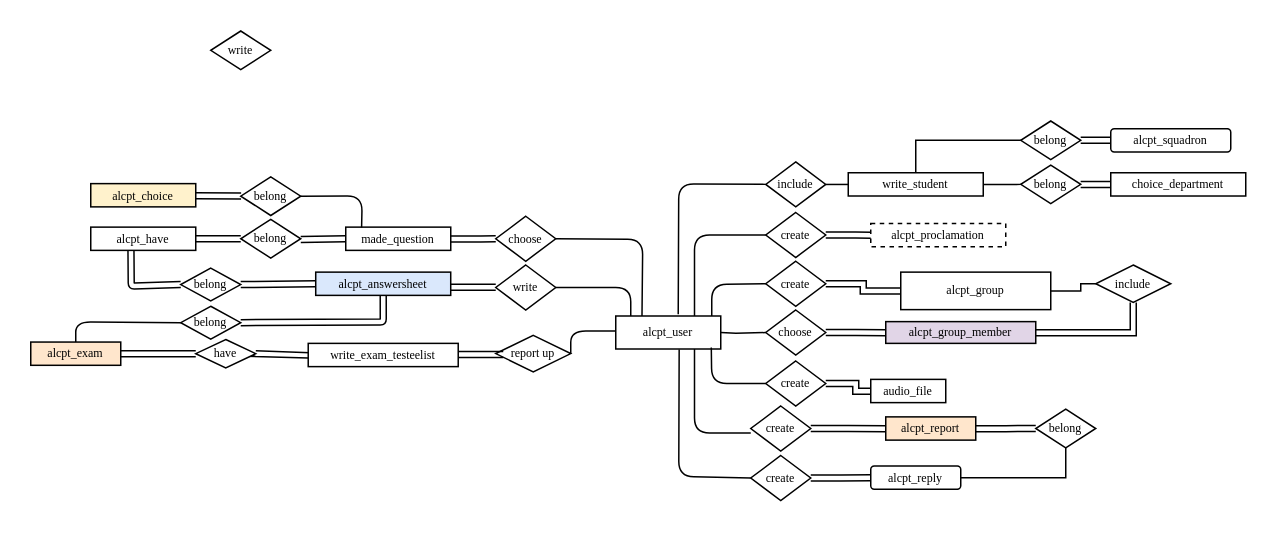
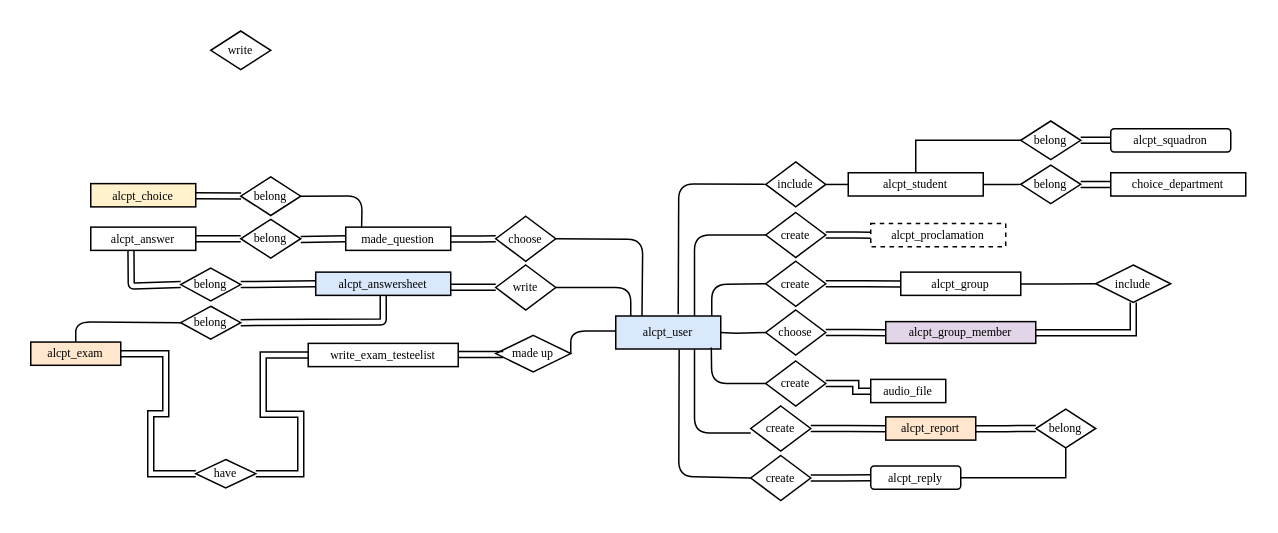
  <mxCell id="0" />
  <mxCell id="1" parent="0" />
  <mxCell id="2" value="" style="edgeStyle=orthogonalEdgeStyle;rounded=0;orthogonalLoop=1;jettySize=auto;html=1;endArrow=none;endFill=0;shape=link;exitX=1;exitY=0.5;exitDx=0;exitDy=0;" edge="1" parent="1" source="22" target="6"><mxGeometry relative="1" as="geometry"><mxPoint x="559.936" y="221.034" as="sourcePoint" /></mxGeometry></mxCell>
  <mxCell id="3" value="" style="edgeStyle=orthogonalEdgeStyle;rounded=0;orthogonalLoop=1;jettySize=auto;html=1;endArrow=none;endFill=0;" edge="1" parent="1" target="7"><mxGeometry relative="1" as="geometry"><mxPoint x="510.064" y="221.034" as="sourcePoint" /></mxGeometry></mxCell>
  <mxCell id="4" style="edgeStyle=orthogonalEdgeStyle;rounded=0;orthogonalLoop=1;jettySize=auto;html=1;exitX=0.5;exitY=1;exitDx=0;exitDy=0;endArrow=none;endFill=0;" edge="1" parent="1"><mxGeometry relative="1" as="geometry"><mxPoint x="535" y="234.5" as="sourcePoint" /><mxPoint x="535" y="234.5" as="targetPoint" /></mxGeometry></mxCell>
  <mxCell id="5" value="" style="edgeStyle=orthogonalEdgeStyle;shape=link;rounded=0;orthogonalLoop=1;jettySize=auto;html=1;endArrow=none;endFill=0;" edge="1" parent="1" source="6" target="12"><mxGeometry relative="1" as="geometry" /></mxCell>
  <mxCell id="6" value="alcpt_group_member" style="whiteSpace=wrap;html=1;rounded=0;shadow=0;fontFamily=Verdana;fontSize=8;strokeWidth=1;fillColor=#e1d5e7;" vertex="1" parent="1"><mxGeometry x="590" y="213.75" width="100" height="14.5" as="geometry" /></mxCell>
- <mxCell id="7" value="alcpt_user" style="whiteSpace=wrap;html=1;rounded=0;shadow=0;fontFamily=Verdana;fontSize=8;strokeWidth=1;" vertex="1" parent="1"><mxGeometry x="410" y="210" width="70" height="22" as="geometry" /></mxCell>
+ <mxCell id="7" value="alcpt_user" style="whiteSpace=wrap;html=1;rounded=0;shadow=0;fontFamily=Verdana;fontSize=8;strokeWidth=1;fillColor=#dae8fc;" vertex="1" parent="1"><mxGeometry x="410" y="210" width="70" height="22" as="geometry" /></mxCell>
  <mxCell id="8" value="" style="endArrow=none;html=1;entryX=0;entryY=0.5;entryDx=0;entryDy=0;" edge="1" parent="1" target="20"><mxGeometry width="50" height="50" relative="1" as="geometry"><mxPoint x="474" y="210" as="sourcePoint" /><mxPoint x="510" y="185" as="targetPoint" /><Array as="points"><mxPoint x="474" y="189" /></Array></mxGeometry></mxCell>
  <mxCell id="9" value="" style="edgeStyle=orthogonalEdgeStyle;rounded=0;orthogonalLoop=1;jettySize=auto;html=1;endArrow=none;endFill=0;" edge="1" parent="1" source="10" target="12"><mxGeometry relative="1" as="geometry" /></mxCell>
- <mxCell id="10" value="alcpt_group" style="whiteSpace=wrap;html=1;rounded=0;shadow=0;fontFamily=Verdana;fontSize=8;strokeWidth=1;" vertex="1" parent="1"><mxGeometry x="600" y="180.75" width="100" height="25" as="geometry" /></mxCell>
+ <mxCell id="10" value="alcpt_group" style="whiteSpace=wrap;html=1;rounded=0;shadow=0;fontFamily=Verdana;fontSize=8;strokeWidth=1;" vertex="1" parent="1"><mxGeometry x="600" y="180.75" width="80" height="15.5" as="geometry" /></mxCell>
  <mxCell id="11" value="" style="edgeStyle=orthogonalEdgeStyle;shape=link;rounded=0;orthogonalLoop=1;jettySize=auto;html=1;endArrow=none;endFill=0;exitX=1;exitY=0.5;exitDx=0;exitDy=0;" edge="1" parent="1" source="20" target="10"><mxGeometry relative="1" as="geometry"><mxPoint x="559.943" y="185.034" as="sourcePoint" /><mxPoint x="680" y="185" as="targetPoint" /></mxGeometry></mxCell>
  <mxCell id="12" value="include" style="rhombus;whiteSpace=wrap;html=1;rounded=0;shadow=0;fontFamily=Verdana;fontSize=8;strokeWidth=1;" vertex="1" parent="1"><mxGeometry x="730" y="176" width="50" height="25" as="geometry" /></mxCell>
  <mxCell id="13" value="alcpt_proclamation" style="whiteSpace=wrap;html=1;rounded=0;shadow=0;fontFamily=Verdana;fontSize=8;strokeWidth=1;dashed=1;" vertex="1" parent="1"><mxGeometry x="580" y="148.25" width="90" height="15.5" as="geometry" /></mxCell>
  <mxCell id="14" value="" style="edgeStyle=orthogonalEdgeStyle;shape=link;rounded=0;orthogonalLoop=1;jettySize=auto;html=1;endArrow=none;endFill=0;exitX=1;exitY=0.5;exitDx=0;exitDy=0;" edge="1" parent="1" source="21" target="13"><mxGeometry relative="1" as="geometry"><mxPoint x="559.943" y="145.034" as="sourcePoint" /></mxGeometry></mxCell>
  <mxCell id="15" value="" style="endArrow=none;html=1;entryX=0;entryY=0.5;entryDx=0;entryDy=0;exitX=0.75;exitY=0;exitDx=0;exitDy=0;edgeStyle=orthogonalEdgeStyle;" edge="1" parent="1" source="7" target="21"><mxGeometry width="50" height="50" relative="1" as="geometry"><mxPoint x="490" y="220" as="sourcePoint" /><mxPoint x="510" y="145" as="targetPoint" /></mxGeometry></mxCell>
  <mxCell id="16" value="&lt;font style=&quot;font-size: 8px&quot;&gt;create&lt;/font&gt;" style="rhombus;whiteSpace=wrap;html=1;rounded=0;shadow=0;labelBackgroundColor=none;strokeWidth=1;fontFamily=Verdana;fontSize=8;align=center;" vertex="1" parent="1"><mxGeometry x="510" y="240" width="40" height="30" as="geometry" /></mxCell>
  <mxCell id="17" value="" style="endArrow=none;html=1;entryX=0;entryY=0.5;entryDx=0;entryDy=0;exitX=0.91;exitY=0.953;exitDx=0;exitDy=0;exitPerimeter=0;" edge="1" parent="1" source="7" target="16"><mxGeometry width="50" height="50" relative="1" as="geometry"><mxPoint x="490" y="220" as="sourcePoint" /><mxPoint x="520" y="195" as="targetPoint" /><Array as="points"><mxPoint x="474" y="255" /></Array></mxGeometry></mxCell>
  <mxCell id="18" value="audio_file" style="whiteSpace=wrap;html=1;rounded=0;shadow=0;fontFamily=Verdana;fontSize=8;strokeWidth=1;" vertex="1" parent="1"><mxGeometry x="580" y="252.25" width="50" height="15.5" as="geometry" /></mxCell>
  <mxCell id="19" value="" style="edgeStyle=orthogonalEdgeStyle;shape=link;rounded=0;orthogonalLoop=1;jettySize=auto;html=1;endArrow=none;endFill=0;" edge="1" parent="1" source="16" target="18"><mxGeometry relative="1" as="geometry"><mxPoint x="560" y="255" as="sourcePoint" /><mxPoint x="650" y="255" as="targetPoint" /></mxGeometry></mxCell>
  <mxCell id="20" value="&lt;font style=&quot;font-size: 8px&quot;&gt;create&lt;/font&gt;" style="rhombus;whiteSpace=wrap;html=1;rounded=0;shadow=0;labelBackgroundColor=none;strokeWidth=1;fontFamily=Verdana;fontSize=8;align=center;" vertex="1" parent="1"><mxGeometry x="510" y="173.5" width="40" height="30" as="geometry" /></mxCell>
  <mxCell id="21" value="&lt;font style=&quot;font-size: 8px&quot;&gt;create&lt;/font&gt;" style="rhombus;whiteSpace=wrap;html=1;rounded=0;shadow=0;labelBackgroundColor=none;strokeWidth=1;fontFamily=Verdana;fontSize=8;align=center;" vertex="1" parent="1"><mxGeometry x="510" y="141" width="40" height="30" as="geometry" /></mxCell>
  <mxCell id="22" value="&lt;font style=&quot;font-size: 8px&quot;&gt;choose&lt;/font&gt;" style="rhombus;whiteSpace=wrap;html=1;rounded=0;shadow=0;labelBackgroundColor=none;strokeWidth=1;fontFamily=Verdana;fontSize=8;align=center;" vertex="1" parent="1"><mxGeometry x="510" y="206" width="40" height="30" as="geometry" /></mxCell>
  <mxCell id="23" value="" style="edgeStyle=orthogonalEdgeStyle;shape=link;rounded=0;orthogonalLoop=1;jettySize=auto;html=1;endArrow=none;endFill=0;" edge="1" parent="1" source="24" target="26"><mxGeometry relative="1" as="geometry" /></mxCell>
  <mxCell id="24" value="&lt;font style=&quot;font-size: 8px&quot;&gt;create&lt;/font&gt;" style="rhombus;whiteSpace=wrap;html=1;rounded=0;shadow=0;labelBackgroundColor=none;strokeWidth=1;fontFamily=Verdana;fontSize=8;align=center;" vertex="1" parent="1"><mxGeometry x="500" y="270" width="40" height="30" as="geometry" /></mxCell>
  <mxCell id="25" value="" style="edgeStyle=orthogonalEdgeStyle;rounded=0;orthogonalLoop=1;jettySize=auto;html=1;endArrow=none;endFill=0;shape=link;" edge="1" parent="1" source="26" target="33"><mxGeometry relative="1" as="geometry" /></mxCell>
  <mxCell id="26" value="alcpt_report" style="whiteSpace=wrap;html=1;rounded=0;shadow=0;fontFamily=Verdana;fontSize=8;strokeWidth=1;fillColor=#ffe6cc;" vertex="1" parent="1"><mxGeometry x="590" y="277.25" width="60" height="15.5" as="geometry" /></mxCell>
  <mxCell id="27" value="" style="endArrow=none;html=1;edgeStyle=orthogonalEdgeStyle;exitX=0.75;exitY=1;exitDx=0;exitDy=0;" edge="1" parent="1" source="7"><mxGeometry width="50" height="50" relative="1" as="geometry"><mxPoint x="474" y="232" as="sourcePoint" /><mxPoint x="500" y="288" as="targetPoint" /><Array as="points"><mxPoint x="463" y="288" /></Array></mxGeometry></mxCell>
  <mxCell id="28" value="" style="endArrow=none;html=1;entryX=0;entryY=0.5;entryDx=0;entryDy=0;exitX=0.604;exitY=1.016;exitDx=0;exitDy=0;exitPerimeter=0;" edge="1" parent="1" source="7" target="30"><mxGeometry width="50" height="50" relative="1" as="geometry"><mxPoint x="463" y="232" as="sourcePoint" /><mxPoint x="470" y="290" as="targetPoint" /><Array as="points"><mxPoint x="452" y="317" /></Array></mxGeometry></mxCell>
  <mxCell id="29" value="" style="edgeStyle=orthogonalEdgeStyle;shape=link;rounded=0;orthogonalLoop=1;jettySize=auto;html=1;endArrow=none;endFill=0;" edge="1" parent="1" source="30" target="32"><mxGeometry relative="1" as="geometry" /></mxCell>
  <mxCell id="30" value="&lt;font style=&quot;font-size: 8px&quot;&gt;create&lt;/font&gt;" style="rhombus;whiteSpace=wrap;html=1;rounded=0;shadow=0;labelBackgroundColor=none;strokeWidth=1;fontFamily=Verdana;fontSize=8;align=center;" vertex="1" parent="1"><mxGeometry x="500" y="303" width="40" height="30" as="geometry" /></mxCell>
  <mxCell id="31" value="" style="edgeStyle=orthogonalEdgeStyle;rounded=0;orthogonalLoop=1;jettySize=auto;html=1;endArrow=none;endFill=0;" edge="1" parent="1" source="32" target="33"><mxGeometry relative="1" as="geometry"><Array as="points"><mxPoint x="710" y="318" /></Array></mxGeometry></mxCell>
  <mxCell id="32" value="alcpt_reply" style="whiteSpace=wrap;html=1;shadow=0;fontFamily=Verdana;fontSize=8;strokeWidth=1;rounded=1;" vertex="1" parent="1"><mxGeometry x="580" y="310" width="60" height="15.5" as="geometry" /></mxCell>
  <mxCell id="33" value="&lt;font style=&quot;font-size: 8px&quot;&gt;belong&lt;br&gt;&lt;/font&gt;" style="rhombus;whiteSpace=wrap;html=1;rounded=0;shadow=0;labelBackgroundColor=none;strokeWidth=1;fontFamily=Verdana;fontSize=8;align=center;" vertex="1" parent="1"><mxGeometry x="690" y="272.12" width="40" height="25.75" as="geometry" /></mxCell>
  <mxCell id="34" value="&lt;font style=&quot;font-size: 8px&quot;&gt;choose&lt;/font&gt;" style="rhombus;whiteSpace=wrap;html=1;rounded=0;shadow=0;labelBackgroundColor=none;strokeWidth=1;fontFamily=Verdana;fontSize=8;align=center;" vertex="1" parent="1"><mxGeometry x="330" y="143.5" width="40" height="30" as="geometry" /></mxCell>
  <mxCell id="35" value="" style="edgeStyle=orthogonalEdgeStyle;rounded=0;orthogonalLoop=1;jettySize=auto;html=1;endArrow=none;endFill=0;shape=link;" edge="1" parent="1" source="36" target="34"><mxGeometry relative="1" as="geometry" /></mxCell>
  <mxCell id="36" value="made_question" style="whiteSpace=wrap;html=1;rounded=0;shadow=0;fontFamily=Verdana;fontSize=8;strokeWidth=1;" vertex="1" parent="1"><mxGeometry x="230" y="150.75" width="70" height="15.5" as="geometry" /></mxCell>
  <mxCell id="37" value="" style="endArrow=none;html=1;entryX=1;entryY=0.5;entryDx=0;entryDy=0;exitX=0.25;exitY=0;exitDx=0;exitDy=0;" edge="1" parent="1" source="7" target="34"><mxGeometry width="50" height="50" relative="1" as="geometry"><mxPoint x="472.5" y="220" as="sourcePoint" /><mxPoint x="520" y="166" as="targetPoint" /><Array as="points"><mxPoint x="428" y="159" /></Array></mxGeometry></mxCell>
  <mxCell id="38" value="" style="edgeStyle=orthogonalEdgeStyle;rounded=0;orthogonalLoop=1;jettySize=auto;html=1;endArrow=none;endFill=0;" edge="1" parent="1" source="39" target="41"><mxGeometry relative="1" as="geometry" /></mxCell>
  <mxCell id="39" value="&lt;font style=&quot;font-size: 8px&quot;&gt;include&lt;/font&gt;" style="rhombus;whiteSpace=wrap;html=1;rounded=0;shadow=0;labelBackgroundColor=none;strokeWidth=1;fontFamily=Verdana;fontSize=8;align=center;" vertex="1" parent="1"><mxGeometry x="510" y="107.25" width="40" height="30" as="geometry" /></mxCell>
  <mxCell id="40" value="" style="edgeStyle=orthogonalEdgeStyle;rounded=0;orthogonalLoop=1;jettySize=auto;html=1;endArrow=none;endFill=0;entryX=0;entryY=0.5;entryDx=0;entryDy=0;" edge="1" parent="1" source="41" target="43"><mxGeometry relative="1" as="geometry" /></mxCell>
- <mxCell id="41" value="write_student" style="whiteSpace=wrap;html=1;rounded=0;shadow=0;fontFamily=Verdana;fontSize=8;strokeWidth=1;" vertex="1" parent="1"><mxGeometry x="565" y="114.5" width="90" height="15.5" as="geometry" /></mxCell>
+ <mxCell id="41" value="alcpt_student" style="whiteSpace=wrap;html=1;rounded=0;shadow=0;fontFamily=Verdana;fontSize=8;strokeWidth=1;" vertex="1" parent="1"><mxGeometry x="565" y="114.5" width="90" height="15.5" as="geometry" /></mxCell>
  <mxCell id="42" value="" style="edgeStyle=orthogonalEdgeStyle;rounded=0;orthogonalLoop=1;jettySize=auto;html=1;endArrow=none;endFill=0;shape=link;" edge="1" parent="1" source="43" target="44"><mxGeometry relative="1" as="geometry" /></mxCell>
  <mxCell id="43" value="&lt;font style=&quot;font-size: 8px&quot;&gt;belong&lt;br&gt;&lt;/font&gt;" style="rhombus;whiteSpace=wrap;html=1;rounded=0;shadow=0;labelBackgroundColor=none;strokeWidth=1;fontFamily=Verdana;fontSize=8;align=center;" vertex="1" parent="1"><mxGeometry x="680" y="109.38" width="40" height="25.75" as="geometry" /></mxCell>
  <mxCell id="44" value="choice_department" style="whiteSpace=wrap;html=1;rounded=0;shadow=0;fontFamily=Verdana;fontSize=8;strokeWidth=1;" vertex="1" parent="1"><mxGeometry x="740" y="114.51" width="90" height="15.5" as="geometry" /></mxCell>
  <mxCell id="45" value="alcpt_squadron" style="whiteSpace=wrap;html=1;shadow=0;fontFamily=Verdana;fontSize=8;strokeWidth=1;rounded=1;" vertex="1" parent="1"><mxGeometry x="740" y="85.13" width="80" height="15.5" as="geometry" /></mxCell>
  <mxCell id="46" value="" style="edgeStyle=orthogonalEdgeStyle;rounded=0;orthogonalLoop=1;jettySize=auto;html=1;endArrow=none;endFill=0;" edge="1" parent="1" source="48" target="41"><mxGeometry relative="1" as="geometry" /></mxCell>
  <mxCell id="47" value="" style="edgeStyle=orthogonalEdgeStyle;rounded=0;orthogonalLoop=1;jettySize=auto;html=1;endArrow=none;endFill=0;shape=link;" edge="1" parent="1" source="48" target="45"><mxGeometry relative="1" as="geometry" /></mxCell>
  <mxCell id="48" value="&lt;font style=&quot;font-size: 8px&quot;&gt;belong&lt;br&gt;&lt;/font&gt;" style="rhombus;whiteSpace=wrap;html=1;rounded=0;shadow=0;labelBackgroundColor=none;strokeWidth=1;fontFamily=Verdana;fontSize=8;align=center;" vertex="1" parent="1"><mxGeometry x="680" y="80" width="40" height="25.75" as="geometry" /></mxCell>
  <mxCell id="49" value="" style="endArrow=none;html=1;exitX=0.595;exitY=-0.05;exitDx=0;exitDy=0;exitPerimeter=0;entryX=0;entryY=0.5;entryDx=0;entryDy=0;" edge="1" parent="1" source="7" target="39"><mxGeometry width="50" height="50" relative="1" as="geometry"><mxPoint x="500" y="200" as="sourcePoint" /><mxPoint x="550" y="150" as="targetPoint" /><Array as="points"><mxPoint x="452" y="122" /></Array></mxGeometry></mxCell>
- <mxCell id="50" value="alcpt_have" style="whiteSpace=wrap;html=1;rounded=0;shadow=0;fontFamily=Verdana;fontSize=8;strokeWidth=1;" vertex="1" parent="1"><mxGeometry x="60" y="150.75" width="70" height="15.5" as="geometry" /></mxCell>
+ <mxCell id="50" value="alcpt_answer" style="whiteSpace=wrap;html=1;rounded=0;shadow=0;fontFamily=Verdana;fontSize=8;strokeWidth=1;" vertex="1" parent="1"><mxGeometry x="60" y="150.75" width="70" height="15.5" as="geometry" /></mxCell>
  <mxCell id="51" value="&lt;font style=&quot;font-size: 8px&quot;&gt;belong&lt;br&gt;&lt;/font&gt;" style="rhombus;whiteSpace=wrap;html=1;rounded=0;shadow=0;labelBackgroundColor=none;strokeWidth=1;fontFamily=Verdana;fontSize=8;align=center;" vertex="1" parent="1"><mxGeometry x="160" y="145.62" width="40" height="25.75" as="geometry" /></mxCell>
  <mxCell id="52" value="" style="endArrow=none;html=1;entryX=0;entryY=0.5;entryDx=0;entryDy=0;shape=link;" edge="1" parent="1" target="36"><mxGeometry width="50" height="50" relative="1" as="geometry"><mxPoint x="200" y="159" as="sourcePoint" /><mxPoint x="330" y="140" as="targetPoint" /></mxGeometry></mxCell>
  <mxCell id="53" value="" style="endArrow=none;html=1;exitX=1;exitY=0.5;exitDx=0;exitDy=0;entryX=0;entryY=0.5;entryDx=0;entryDy=0;shape=link;" edge="1" parent="1" source="50" target="51"><mxGeometry width="50" height="50" relative="1" as="geometry"><mxPoint x="130" y="158.155" as="sourcePoint" /><mxPoint x="160" y="158.16" as="targetPoint" /></mxGeometry></mxCell>
  <mxCell id="54" value="&lt;font style=&quot;font-size: 8px&quot;&gt;belong&lt;br&gt;&lt;/font&gt;" style="rhombus;whiteSpace=wrap;html=1;rounded=0;shadow=0;labelBackgroundColor=none;strokeWidth=1;fontFamily=Verdana;fontSize=8;align=center;" vertex="1" parent="1"><mxGeometry x="160" y="117.25" width="40" height="25.75" as="geometry" /></mxCell>
  <mxCell id="55" value="alcpt_choice" style="whiteSpace=wrap;html=1;rounded=0;shadow=0;fontFamily=Verdana;fontSize=8;strokeWidth=1;fillColor=#fff2cc;" vertex="1" parent="1"><mxGeometry x="60" y="121.75" width="70" height="15.5" as="geometry" /></mxCell>
  <mxCell id="56" value="" style="endArrow=none;html=1;shape=link;" edge="1" parent="1" source="55" target="54"><mxGeometry width="50" height="50" relative="1" as="geometry"><mxPoint x="130" y="130.01" as="sourcePoint" /><mxPoint x="160" y="130.005" as="targetPoint" /></mxGeometry></mxCell>
  <mxCell id="57" value="" style="endArrow=none;html=1;exitX=0.151;exitY=0.014;exitDx=0;exitDy=0;exitPerimeter=0;entryX=1;entryY=0.5;entryDx=0;entryDy=0;" edge="1" parent="1" source="36" target="54"><mxGeometry width="50" height="50" relative="1" as="geometry"><mxPoint x="271.65" y="150.75" as="sourcePoint" /><mxPoint x="330" y="64.1" as="targetPoint" /><Array as="points"><mxPoint x="241" y="130" /></Array></mxGeometry></mxCell>
  <mxCell id="58" value="alcpt_answersheet" style="whiteSpace=wrap;html=1;rounded=0;shadow=0;fontFamily=Verdana;fontSize=8;strokeWidth=1;fillColor=#dae8fc;" vertex="1" parent="1"><mxGeometry x="209.98" y="180.75" width="90" height="15.5" as="geometry" /></mxCell>
  <mxCell id="59" value="&lt;font style=&quot;font-size: 8px&quot;&gt;write&lt;br&gt;&lt;/font&gt;" style="rhombus;whiteSpace=wrap;html=1;rounded=0;shadow=0;labelBackgroundColor=none;strokeWidth=1;fontFamily=Verdana;fontSize=8;align=center;" vertex="1" parent="1"><mxGeometry x="140" y="20" width="40" height="25.75" as="geometry" /></mxCell>
  <mxCell id="60" value="&lt;font style=&quot;font-size: 8px&quot;&gt;belong&lt;br&gt;&lt;/font&gt;" style="rhombus;whiteSpace=wrap;html=1;rounded=0;shadow=0;labelBackgroundColor=none;strokeWidth=1;fontFamily=Verdana;fontSize=8;align=center;" vertex="1" parent="1"><mxGeometry x="119.98" y="178.13" width="40" height="21.87" as="geometry" /></mxCell>
  <mxCell id="61" value="" style="endArrow=none;html=1;entryX=0;entryY=0.5;entryDx=0;entryDy=0;shape=link;exitX=1;exitY=0.5;exitDx=0;exitDy=0;" edge="1" parent="1" source="60" target="58"><mxGeometry width="50" height="50" relative="1" as="geometry"><mxPoint x="169.98" y="191.17" as="sourcePoint" /><mxPoint x="199.98" y="190.67" as="targetPoint" /></mxGeometry></mxCell>
  <mxCell id="62" value="&lt;font style=&quot;font-size: 8px&quot;&gt;write&lt;/font&gt;" style="rhombus;whiteSpace=wrap;html=1;rounded=0;shadow=0;labelBackgroundColor=none;strokeWidth=1;fontFamily=Verdana;fontSize=8;align=center;" vertex="1" parent="1"><mxGeometry x="330" y="176" width="40" height="30" as="geometry" /></mxCell>
  <mxCell id="63" value="" style="edgeStyle=orthogonalEdgeStyle;rounded=0;orthogonalLoop=1;jettySize=auto;html=1;endArrow=none;endFill=0;shape=link;" edge="1" parent="1"><mxGeometry relative="1" as="geometry"><mxPoint x="299.98" y="190.76" as="sourcePoint" /><mxPoint x="330.003" y="190.663" as="targetPoint" /></mxGeometry></mxCell>
  <mxCell id="64" value="" style="endArrow=none;html=1;entryX=1;entryY=0.5;entryDx=0;entryDy=0;" edge="1" parent="1" target="62"><mxGeometry width="50" height="50" relative="1" as="geometry"><mxPoint x="420" y="210" as="sourcePoint" /><mxPoint x="520" y="132.25" as="targetPoint" /><Array as="points"><mxPoint x="420" y="191" /><mxPoint x="390" y="191" /></Array></mxGeometry></mxCell>
  <mxCell id="65" value="" style="endArrow=none;html=1;exitX=0;exitY=0.5;exitDx=0;exitDy=0;shape=link;entryX=0.383;entryY=0.993;entryDx=0;entryDy=0;entryPerimeter=0;" edge="1" parent="1" source="60" target="50"><mxGeometry width="50" height="50" relative="1" as="geometry"><mxPoint x="119.98" y="191.005" as="sourcePoint" /><mxPoint x="95" y="168" as="targetPoint" /><Array as="points"><mxPoint x="87" y="190" /></Array></mxGeometry></mxCell>
  <mxCell id="66" value="" style="edgeStyle=entityRelationEdgeStyle;rounded=0;orthogonalLoop=1;jettySize=auto;html=1;endArrow=none;endFill=0;shape=link;" edge="1" parent="1" source="67" target="73"><mxGeometry relative="1" as="geometry" /></mxCell>
  <mxCell id="67" value="write_exam_testeelist" style="whiteSpace=wrap;html=1;rounded=0;shadow=0;fontFamily=Verdana;fontSize=8;strokeWidth=1;" vertex="1" parent="1"><mxGeometry x="204.98" y="228.25" width="100" height="15.5" as="geometry" /></mxCell>
- <mxCell id="68" value="&lt;font style=&quot;font-size: 8px&quot;&gt;report up&lt;/font&gt;" style="rhombus;whiteSpace=wrap;html=1;rounded=0;shadow=0;labelBackgroundColor=none;strokeWidth=1;fontFamily=Verdana;fontSize=8;align=center;" vertex="1" parent="1"><mxGeometry x="330" y="222.87" width="50" height="24.38" as="geometry" /></mxCell>
+ <mxCell id="68" value="&lt;font style=&quot;font-size: 8px&quot;&gt;made up&lt;/font&gt;" style="rhombus;whiteSpace=wrap;html=1;rounded=0;shadow=0;labelBackgroundColor=none;strokeWidth=1;fontFamily=Verdana;fontSize=8;align=center;" vertex="1" parent="1"><mxGeometry x="330" y="222.87" width="50" height="24.38" as="geometry" /></mxCell>
  <mxCell id="69" value="" style="edgeStyle=orthogonalEdgeStyle;rounded=0;orthogonalLoop=1;jettySize=auto;html=1;endArrow=none;endFill=0;shape=link;" edge="1" parent="1"><mxGeometry relative="1" as="geometry"><mxPoint x="304.98" y="235.722" as="sourcePoint" /><mxPoint x="335.003" y="235.653" as="targetPoint" /></mxGeometry></mxCell>
  <mxCell id="70" value="alcpt_exam" style="whiteSpace=wrap;html=1;rounded=0;shadow=0;fontFamily=Verdana;fontSize=8;strokeWidth=1;fillColor=#ffe6cc;" vertex="1" parent="1"><mxGeometry x="20" y="227.37" width="60" height="15.5" as="geometry" /></mxCell>
  <mxCell id="71" value="" style="endArrow=none;html=1;entryX=1;entryY=0.5;entryDx=0;entryDy=0;" edge="1" parent="1" target="68"><mxGeometry width="50" height="50" relative="1" as="geometry"><mxPoint x="410" y="220" as="sourcePoint" /><mxPoint x="380" y="201" as="targetPoint" /><Array as="points"><mxPoint x="380" y="220" /></Array></mxGeometry></mxCell>
  <mxCell id="72" value="" style="edgeStyle=entityRelationEdgeStyle;rounded=0;orthogonalLoop=1;jettySize=auto;html=1;endArrow=none;endFill=0;shape=link;" edge="1" parent="1" source="73" target="70"><mxGeometry relative="1" as="geometry" /></mxCell>
- <mxCell id="73" value="&lt;font style=&quot;font-size: 8px&quot;&gt;have&lt;br&gt;&lt;/font&gt;" style="rhombus;whiteSpace=wrap;html=1;rounded=0;shadow=0;labelBackgroundColor=none;strokeWidth=1;fontFamily=Verdana;fontSize=8;align=center;" vertex="1" parent="1"><mxGeometry x="130" y="225.68" width="40" height="18.88" as="geometry" /></mxCell>
+ <mxCell id="73" value="&lt;font style=&quot;font-size: 8px&quot;&gt;have&lt;br&gt;&lt;/font&gt;" style="rhombus;whiteSpace=wrap;html=1;rounded=0;shadow=0;labelBackgroundColor=none;strokeWidth=1;fontFamily=Verdana;fontSize=8;align=center;" vertex="1" parent="1"><mxGeometry x="130" y="305.68" width="40" height="18.88" as="geometry" /></mxCell>
  <mxCell id="74" value="&lt;font style=&quot;font-size: 8px&quot;&gt;belong&lt;br&gt;&lt;/font&gt;" style="rhombus;whiteSpace=wrap;html=1;rounded=0;shadow=0;labelBackgroundColor=none;strokeWidth=1;fontFamily=Verdana;fontSize=8;align=center;" vertex="1" parent="1"><mxGeometry x="119.98" y="203.5" width="40" height="21.87" as="geometry" /></mxCell>
  <mxCell id="75" value="" style="endArrow=none;html=1;exitX=1;exitY=0.5;exitDx=0;exitDy=0;shape=link;entryX=0.5;entryY=1;entryDx=0;entryDy=0;" edge="1" parent="1" source="74" target="58"><mxGeometry width="50" height="50" relative="1" as="geometry"><mxPoint x="129.98" y="199.065" as="sourcePoint" /><mxPoint x="96.81" y="176.142" as="targetPoint" /><Array as="points"><mxPoint x="255" y="214" /></Array></mxGeometry></mxCell>
  <mxCell id="76" value="" style="endArrow=none;html=1;entryX=0.5;entryY=0;entryDx=0;entryDy=0;exitX=0;exitY=0.5;exitDx=0;exitDy=0;" edge="1" parent="1" source="74" target="70"><mxGeometry width="50" height="50" relative="1" as="geometry"><mxPoint x="80" y="206" as="sourcePoint" /><mxPoint x="50" y="221.06" as="targetPoint" /><Array as="points"><mxPoint x="50" y="214" /></Array></mxGeometry></mxCell>
